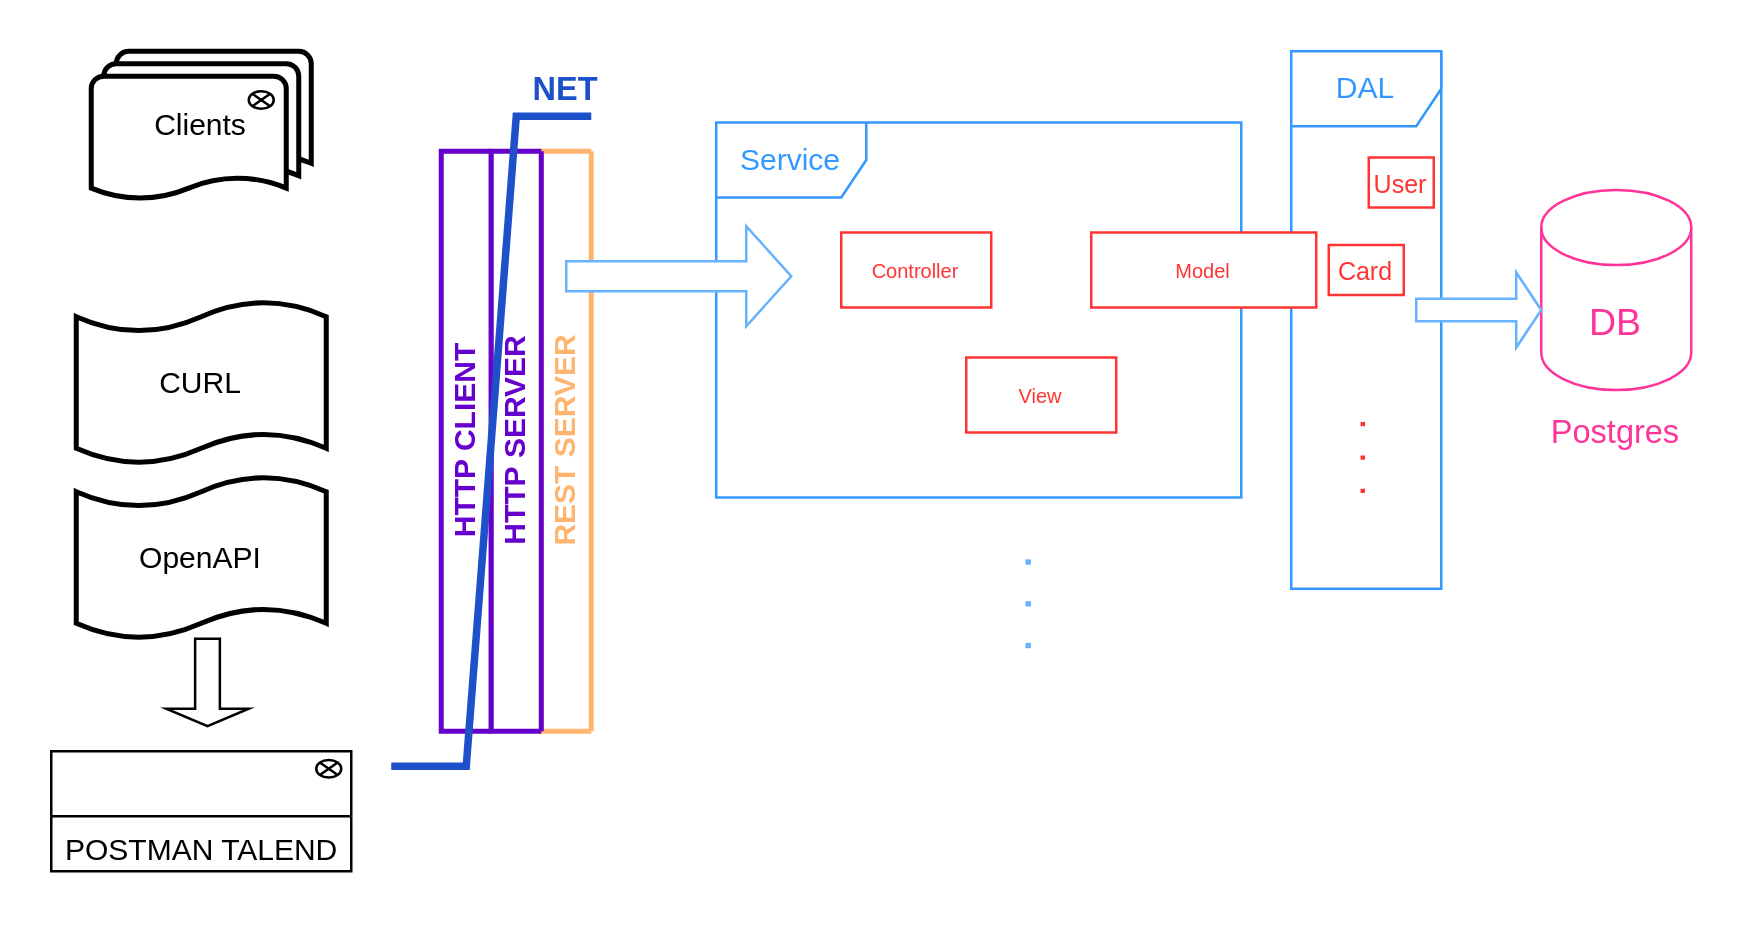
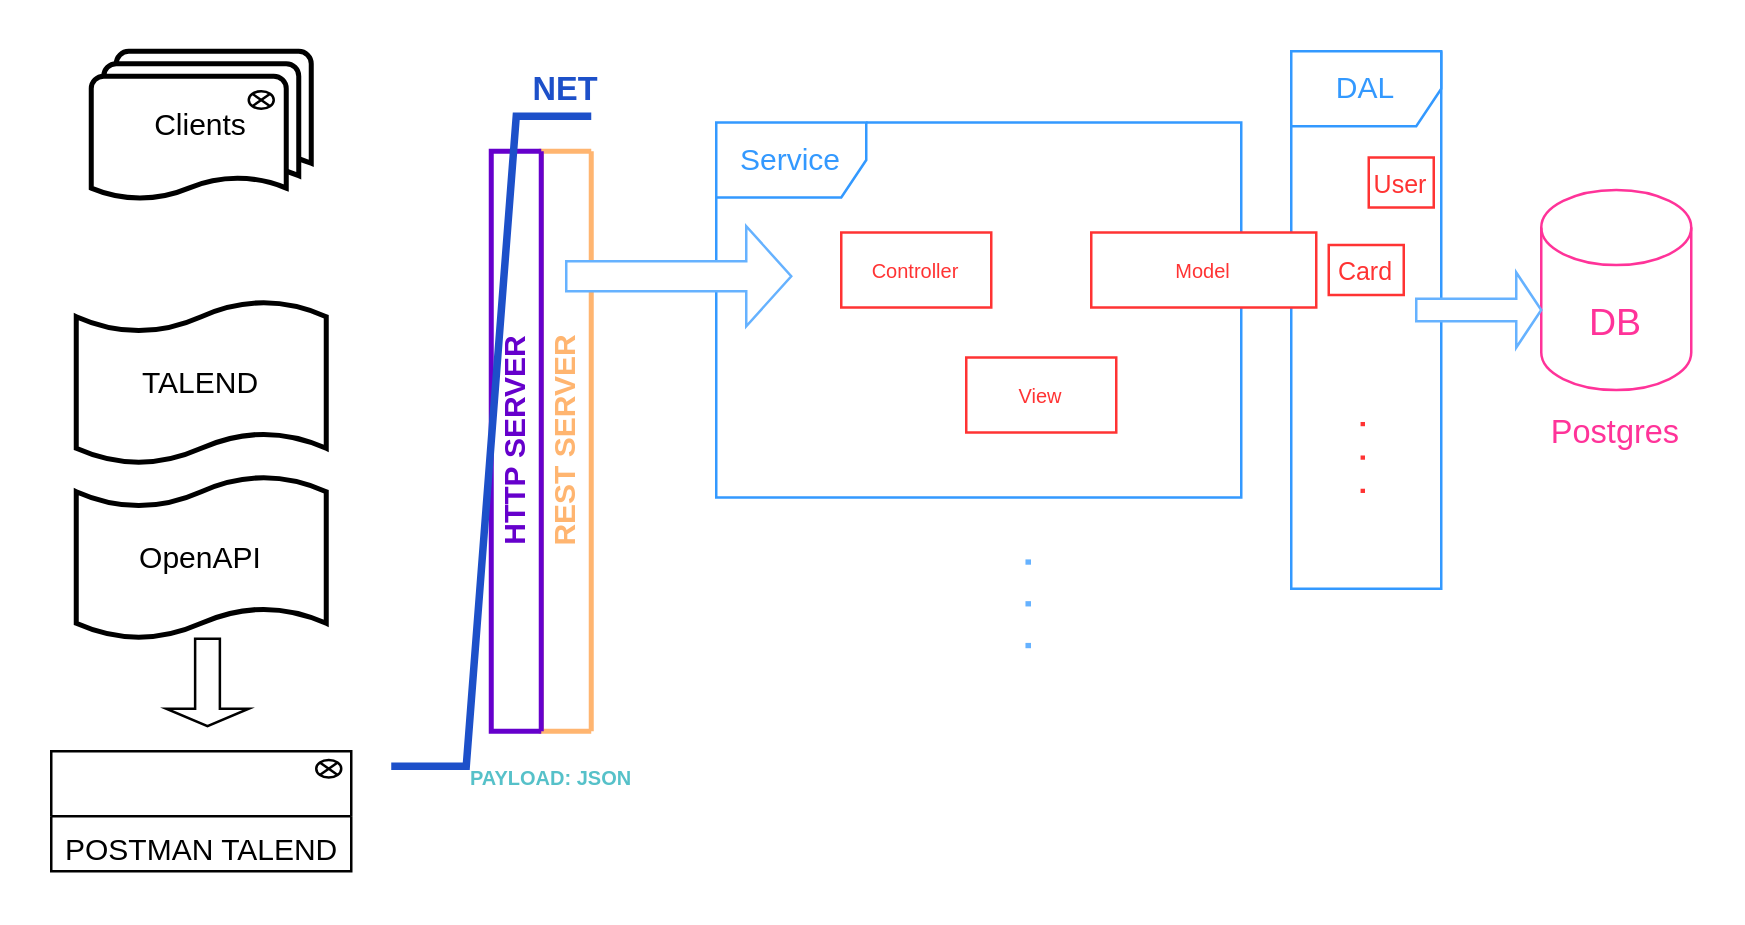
  <mxCell id="0" />
  <mxCell id="1" parent="0" />
  <mxCell id="2" value="DAL" style="shape=umlFrame;whiteSpace=wrap;html=1;strokeColor=#3399FF;strokeWidth=1;fontSize=12;fontColor=#3399FF;fillColor=none;" vertex="1" parent="1"><mxGeometry x="516" y="20" width="60" height="215" as="geometry" /></mxCell>
  <mxCell id="3" value="&lt;font color=&quot;#3399ff&quot;&gt;Service&lt;/font&gt;" style="shape=umlFrame;whiteSpace=wrap;html=1;strokeColor=#3399FF;strokeWidth=1;fontSize=12;fontColor=#6600CC;fillColor=none;" vertex="1" parent="1"><mxGeometry x="286" y="48.5" width="210" height="150" as="geometry" /></mxCell>
  <mxCell id="4" value="Clients" style="strokeWidth=2;html=1;shape=mxgraph.flowchart.multi-document;whiteSpace=wrap;" vertex="1" parent="1"><mxGeometry x="36" y="20" width="88" height="60" as="geometry" /></mxCell>
  <mxCell id="5" value="OpenAPI" style="shape=tape;whiteSpace=wrap;html=1;strokeWidth=2;size=0.19" vertex="1" parent="1"><mxGeometry x="30" y="190" width="100" height="65" as="geometry" /></mxCell>
- <mxCell id="6" value="CURL" style="shape=tape;whiteSpace=wrap;html=1;strokeWidth=2;size=0.19" vertex="1" parent="1"><mxGeometry x="30" y="120" width="100" height="65" as="geometry" /></mxCell>
+ <mxCell id="6" value="TALEND" style="shape=tape;whiteSpace=wrap;html=1;strokeWidth=2;size=0.19" vertex="1" parent="1"><mxGeometry x="30" y="120" width="100" height="65" as="geometry" /></mxCell>
  <mxCell id="7" value="" style="swimlane;fontStyle=0;childLayout=stackLayout;horizontal=1;startSize=26;fillColor=none;horizontalStack=0;resizeParent=1;resizeParentMax=0;resizeLast=0;collapsible=1;marginBottom=0;html=1;" vertex="1" parent="1"><mxGeometry x="20" y="300" width="120" height="48" as="geometry"><mxRectangle x="60" y="540" width="50" height="40" as="alternateBounds" /></mxGeometry></mxCell>
  <mxCell id="8" value="POSTMAN TALEND" style="text;strokeColor=none;fillColor=none;align=left;verticalAlign=top;spacingLeft=4;spacingRight=4;overflow=hidden;rotatable=0;points=[[0,0.5],[1,0.5]];portConstraint=eastwest;whiteSpace=wrap;html=1;" vertex="1" parent="7"><mxGeometry y="26" width="120" height="22" as="geometry" /></mxCell>
  <mxCell id="9" value="" style="verticalLabelPosition=bottom;verticalAlign=top;html=1;shape=mxgraph.flowchart.or;" vertex="1" parent="1"><mxGeometry x="126" y="303.5" width="10" height="7" as="geometry" /></mxCell>
  <mxCell id="10" value="" style="verticalLabelPosition=bottom;verticalAlign=top;html=1;shape=mxgraph.flowchart.or;" vertex="1" parent="1"><mxGeometry x="99" y="36" width="10" height="7" as="geometry" /></mxCell>
- <mxCell id="11" value="&lt;font style=&quot;font-size: 12px;&quot; color=&quot;#6600cc&quot;&gt;HTTP CLIENT&lt;/font&gt;" style="swimlane;horizontal=0;whiteSpace=wrap;html=1;strokeColor=#6600CC;strokeWidth=2;" vertex="1" parent="1"><mxGeometry x="176" y="60" width="20" height="232" as="geometry"><mxRectangle x="210" y="302" width="20" height="150" as="alternateBounds" /></mxGeometry></mxCell>
  <mxCell id="12" value="&lt;font color=&quot;#ffb570&quot;&gt;REST SERVER&lt;/font&gt;" style="swimlane;horizontal=0;whiteSpace=wrap;html=1;strokeWidth=2;strokeColor=#FFB570;" vertex="1" parent="1"><mxGeometry x="216" y="60" width="20" height="232" as="geometry"><mxRectangle x="210" y="302" width="20" height="150" as="alternateBounds" /></mxGeometry></mxCell>
  <mxCell id="13" value="&lt;font color=&quot;#6600cc&quot;&gt;HTTP&amp;nbsp;SERVER&lt;/font&gt;" style="swimlane;horizontal=0;whiteSpace=wrap;html=1;strokeColor=#6600CC;strokeWidth=2;" vertex="1" parent="1"><mxGeometry x="196" y="60" width="20" height="232" as="geometry"><mxRectangle x="210" y="302" width="20" height="150" as="alternateBounds" /></mxGeometry></mxCell>
  <mxCell id="14" value="" style="edgeStyle=entityRelationEdgeStyle;fontSize=12;html=1;endArrow=none;endFill=0;rounded=0;strokeWidth=3;strokeColor=#1d50c9;" edge="1" parent="13"><mxGeometry width="100" height="100" relative="1" as="geometry"><mxPoint x="-40" y="246" as="sourcePoint" /><mxPoint x="40" y="-14" as="targetPoint" /></mxGeometry></mxCell>
  <mxCell id="15" value="&lt;font color=&quot;#1d50c9&quot; style=&quot;font-size: 13px;&quot;&gt;&lt;b style=&quot;&quot;&gt;NET&lt;/b&gt;&lt;/font&gt;" style="text;html=1;strokeColor=none;fillColor=none;align=center;verticalAlign=middle;whiteSpace=wrap;rounded=0;" vertex="1" parent="1"><mxGeometry x="196" y="20" width="60" height="30" as="geometry" /></mxCell>
  <mxCell id="16" value="" style="shape=singleArrow;direction=south;whiteSpace=wrap;html=1;fontSize=13;fontColor=#1D50C9;fillColor=none;" vertex="1" parent="1"><mxGeometry x="66" y="255" width="33" height="35" as="geometry" /></mxCell>
+ <mxCell id="17" value="&lt;font color=&quot;#56c1c9&quot; style=&quot;font-size: 8px;&quot;&gt;&lt;b&gt;PAYLOAD: JSON&lt;/b&gt;&lt;/font&gt;" style="text;html=1;strokeColor=none;fillColor=none;align=left;verticalAlign=middle;whiteSpace=wrap;rounded=0;fontSize=13;fontColor=#1D50C9;" vertex="1" parent="1"><mxGeometry x="186" y="293.5" width="80" height="30" as="geometry" /></mxCell>
  <mxCell id="18" value="&lt;font color=&quot;#ff3333&quot;&gt;Model&lt;/font&gt;" style="rounded=0;whiteSpace=wrap;html=1;fontSize=8;fontColor=#65A4C9;fillColor=default;strokeColor=#FF3333;" vertex="1" parent="1"><mxGeometry x="436" y="92.5" width="90" height="30" as="geometry" /></mxCell>
  <mxCell id="19" value="&lt;font color=&quot;#ff3333&quot;&gt;Controller&lt;/font&gt;" style="rounded=0;whiteSpace=wrap;html=1;fontSize=8;fontColor=#65A4C9;fillColor=none;strokeColor=#FF3333;" vertex="1" parent="1"><mxGeometry x="336" y="92.5" width="60" height="30" as="geometry" /></mxCell>
  <mxCell id="20" value="&lt;font color=&quot;#ff3333&quot;&gt;View&lt;/font&gt;" style="rounded=0;whiteSpace=wrap;html=1;fontSize=8;fontColor=#65A4C9;fillColor=none;strokeColor=#FF3333;" vertex="1" parent="1"><mxGeometry x="386" y="142.5" width="60" height="30" as="geometry" /></mxCell>
  <mxCell id="21" value="&lt;font style=&quot;font-size: 10px;&quot; color=&quot;#ff3333&quot;&gt;User&lt;/font&gt;" style="rounded=0;whiteSpace=wrap;html=1;strokeColor=#FF3333;strokeWidth=1;fontSize=12;fontColor=#3399FF;fillColor=none;" vertex="1" parent="1"><mxGeometry x="547" y="62.5" width="26" height="20" as="geometry" /></mxCell>
  <mxCell id="22" value="&lt;font style=&quot;&quot; color=&quot;#ff3333&quot;&gt;.&amp;nbsp; &amp;nbsp;.&amp;nbsp; &amp;nbsp;.&lt;br&gt;&lt;/font&gt;" style="swimlane;horizontal=0;whiteSpace=wrap;html=1;strokeWidth=2;strokeColor=none;fillColor=none;" vertex="1" parent="1"><mxGeometry x="532" y="131" width="20" height="104" as="geometry"><mxRectangle x="210" y="302" width="20" height="150" as="alternateBounds" /></mxGeometry></mxCell>
  <mxCell id="23" value="&lt;font style=&quot;font-size: 15px;&quot; color=&quot;#66b2ff&quot;&gt;.&amp;nbsp; &amp;nbsp;.&amp;nbsp; &amp;nbsp;.&lt;/font&gt;" style="swimlane;horizontal=0;whiteSpace=wrap;html=1;strokeWidth=2;strokeColor=none;fillColor=none;" vertex="1" parent="1"><mxGeometry x="396" y="189.5" width="20" height="104" as="geometry"><mxRectangle x="210" y="302" width="20" height="150" as="alternateBounds" /></mxGeometry></mxCell>
  <mxCell id="24" value="&lt;font color=&quot;#ff3399&quot;&gt;DB&lt;/font&gt;" style="shape=cylinder3;whiteSpace=wrap;html=1;boundedLbl=1;backgroundOutline=1;size=15;strokeColor=#FF3399;strokeWidth=1;fontSize=15;fontColor=#66B2FF;fillColor=none;" vertex="1" parent="1"><mxGeometry x="616" y="75.5" width="60" height="80" as="geometry" /></mxCell>
  <mxCell id="25" value="&lt;font style=&quot;font-size: 13px;&quot;&gt;Postgres&lt;/font&gt;" style="text;html=1;strokeColor=none;fillColor=none;align=center;verticalAlign=middle;whiteSpace=wrap;rounded=0;strokeWidth=1;fontSize=15;fontColor=#FF3399;" vertex="1" parent="1"><mxGeometry x="616" y="155.5" width="60" height="30" as="geometry" /></mxCell>
  <mxCell id="26" value="" style="shape=singleArrow;whiteSpace=wrap;html=1;strokeColor=#66B2FF;strokeWidth=1;fontSize=13;fontColor=#FF3399;fillColor=default;" vertex="1" parent="1"><mxGeometry x="226" y="90" width="90" height="40" as="geometry" /></mxCell>
  <mxCell id="27" value="&lt;font style=&quot;font-size: 10px;&quot; color=&quot;#ff3333&quot;&gt;Card&lt;/font&gt;" style="rounded=0;whiteSpace=wrap;html=1;strokeColor=#FF3333;strokeWidth=1;fontSize=12;fontColor=#3399FF;fillColor=default;" vertex="1" parent="1"><mxGeometry x="531" y="97.5" width="30" height="20" as="geometry" /></mxCell>
  <mxCell id="28" value="" style="shape=singleArrow;whiteSpace=wrap;html=1;strokeColor=#66B2FF;strokeWidth=1;fontSize=13;fontColor=#FF3399;fillColor=default;" vertex="1" parent="1"><mxGeometry x="566" y="108.5" width="50" height="30" as="geometry" /></mxCell>
